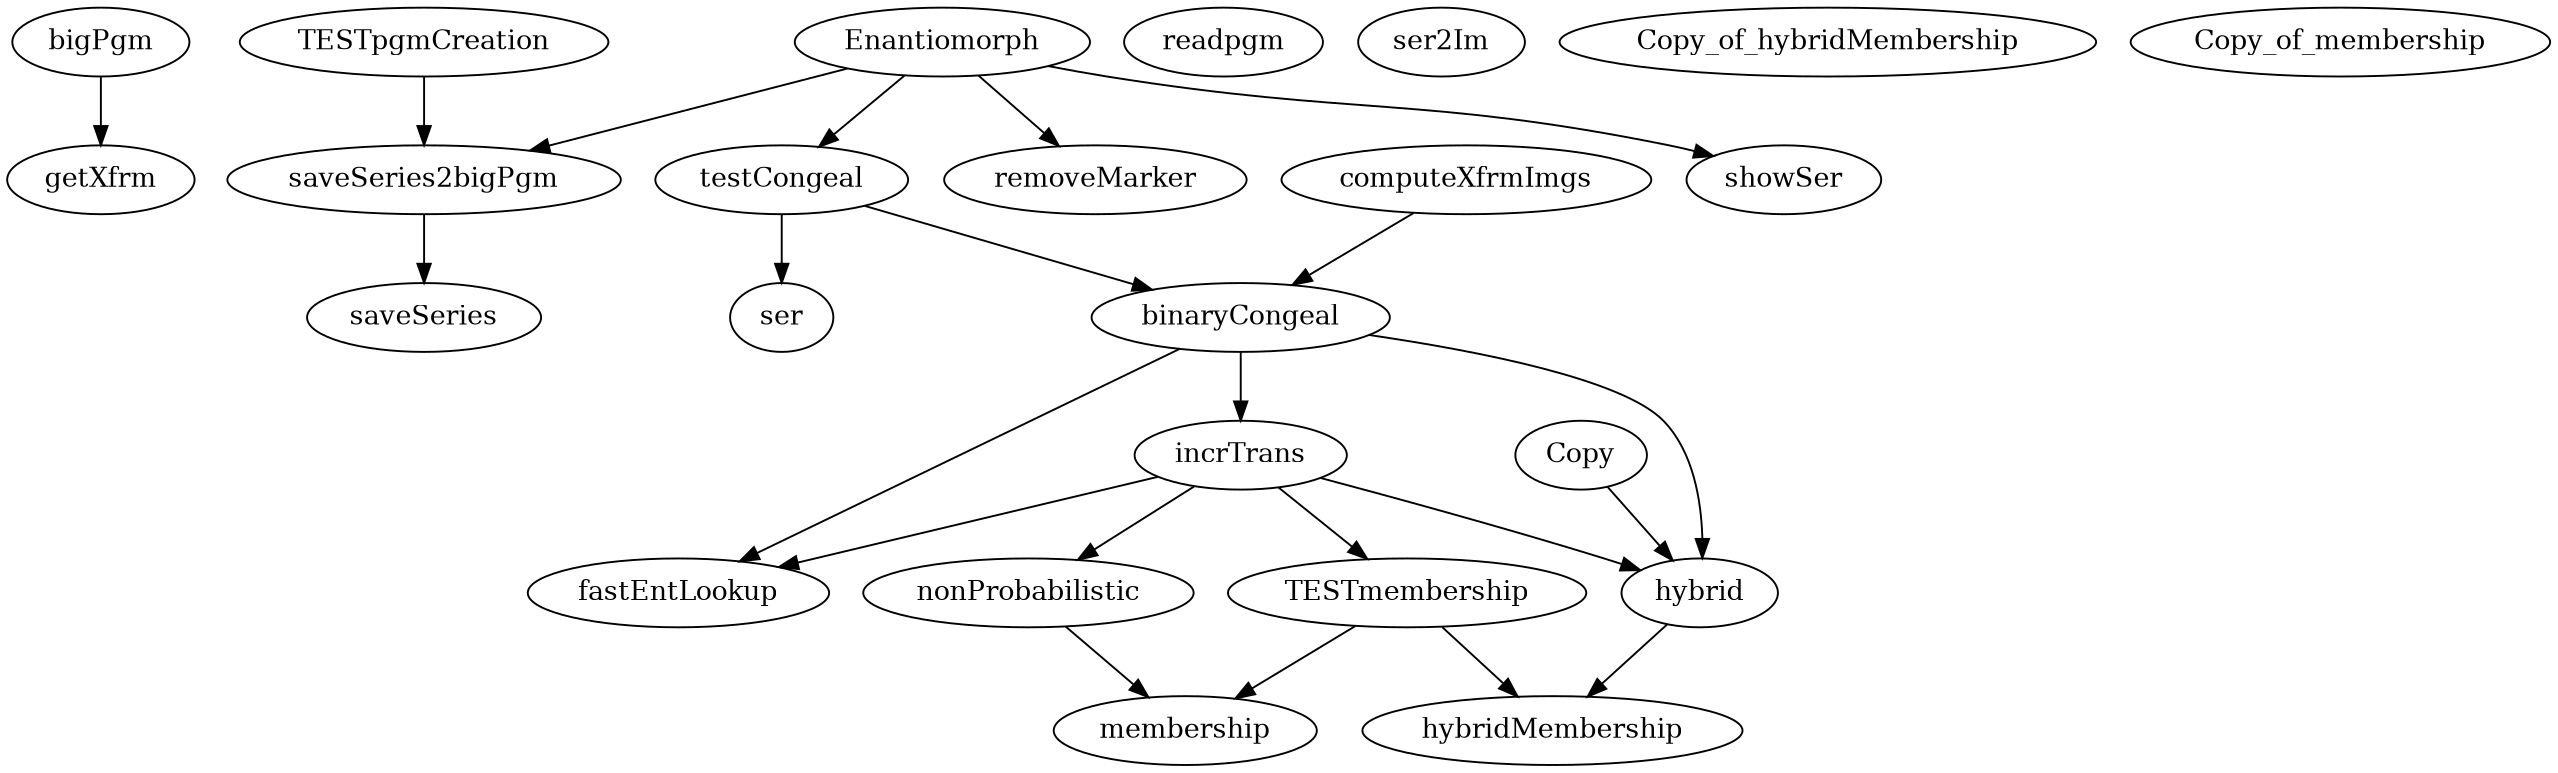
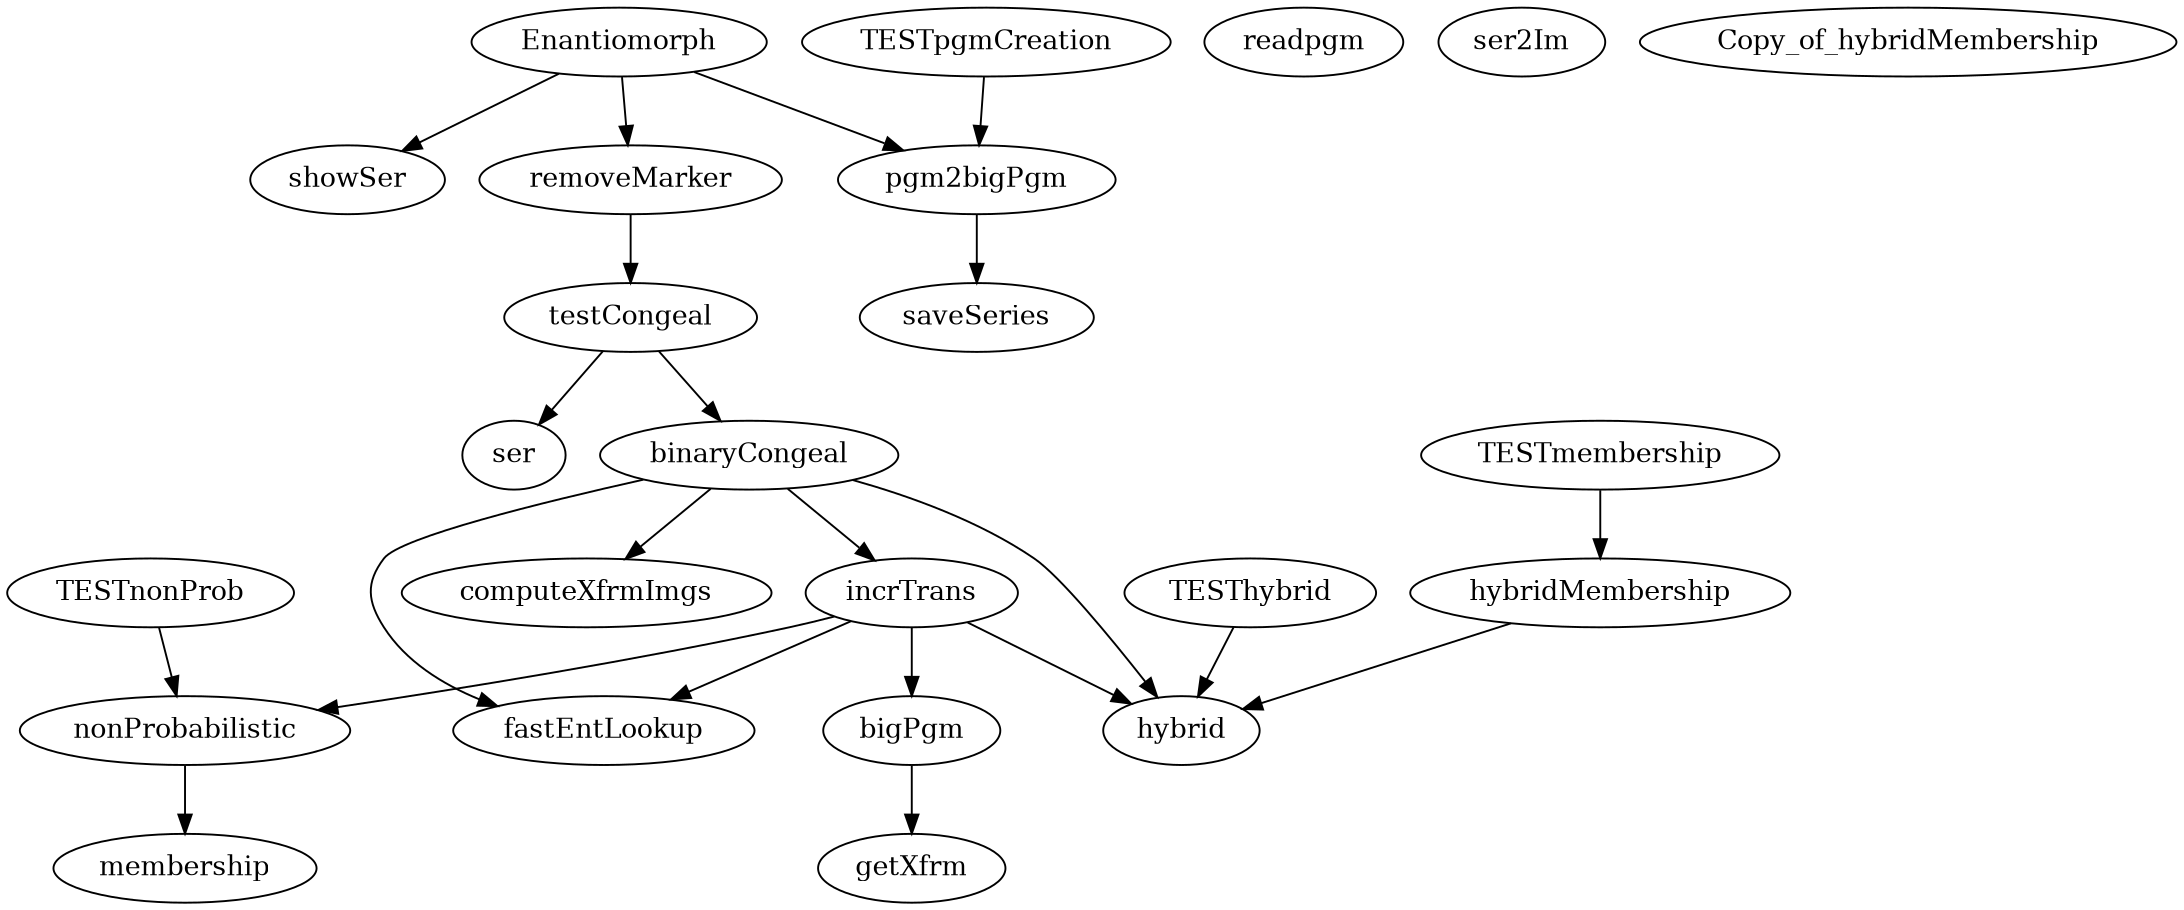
  digraph {
    n1 [label=bigPgm]
    getXfrm
+   TESTnonProb
    nonProbabilistic
    membership
    Enantiomorph
    removeMarker
-   pgm2bigPgm [label=saveSeries2bigPgm]
+   pgm2bigPgm
    showSer
    testCongeal
    saveSeries
    binaryCongeal
    n13 [label=ser]
    computeXfrmImgs
    hybrid
    fastEntLookup
    incrTrans
-   TESThybrid [label=Copy]
+   TESThybrid
    hybridMembership
    TESTpgmCreation
    TESTmembership
    readpgm
    ser2Im
    Copy_of_hybridMembership
-   Copy_of_membership
    n1 -> getXfrm
+   TESTnonProb -> nonProbabilistic
    nonProbabilistic -> membership
    Enantiomorph -> removeMarker
    Enantiomorph -> pgm2bigPgm
    Enantiomorph -> showSer
-   Enantiomorph -> testCongeal
+   removeMarker -> testCongeal
    pgm2bigPgm -> saveSeries
    testCongeal -> binaryCongeal
    testCongeal -> n13
-   computeXfrmImgs -> binaryCongeal
+   binaryCongeal -> computeXfrmImgs
    binaryCongeal -> hybrid
    binaryCongeal -> fastEntLookup
    binaryCongeal -> incrTrans
-   hybrid -> hybridMembership
-   incrTrans -> TESTmembership
+   hybridMembership -> hybrid
+   incrTrans -> n1
    incrTrans -> nonProbabilistic
    incrTrans -> hybrid
    incrTrans -> fastEntLookup
    TESThybrid -> hybrid
    TESTpgmCreation -> pgm2bigPgm
-   TESTmembership -> membership
    TESTmembership -> hybridMembership
  }
